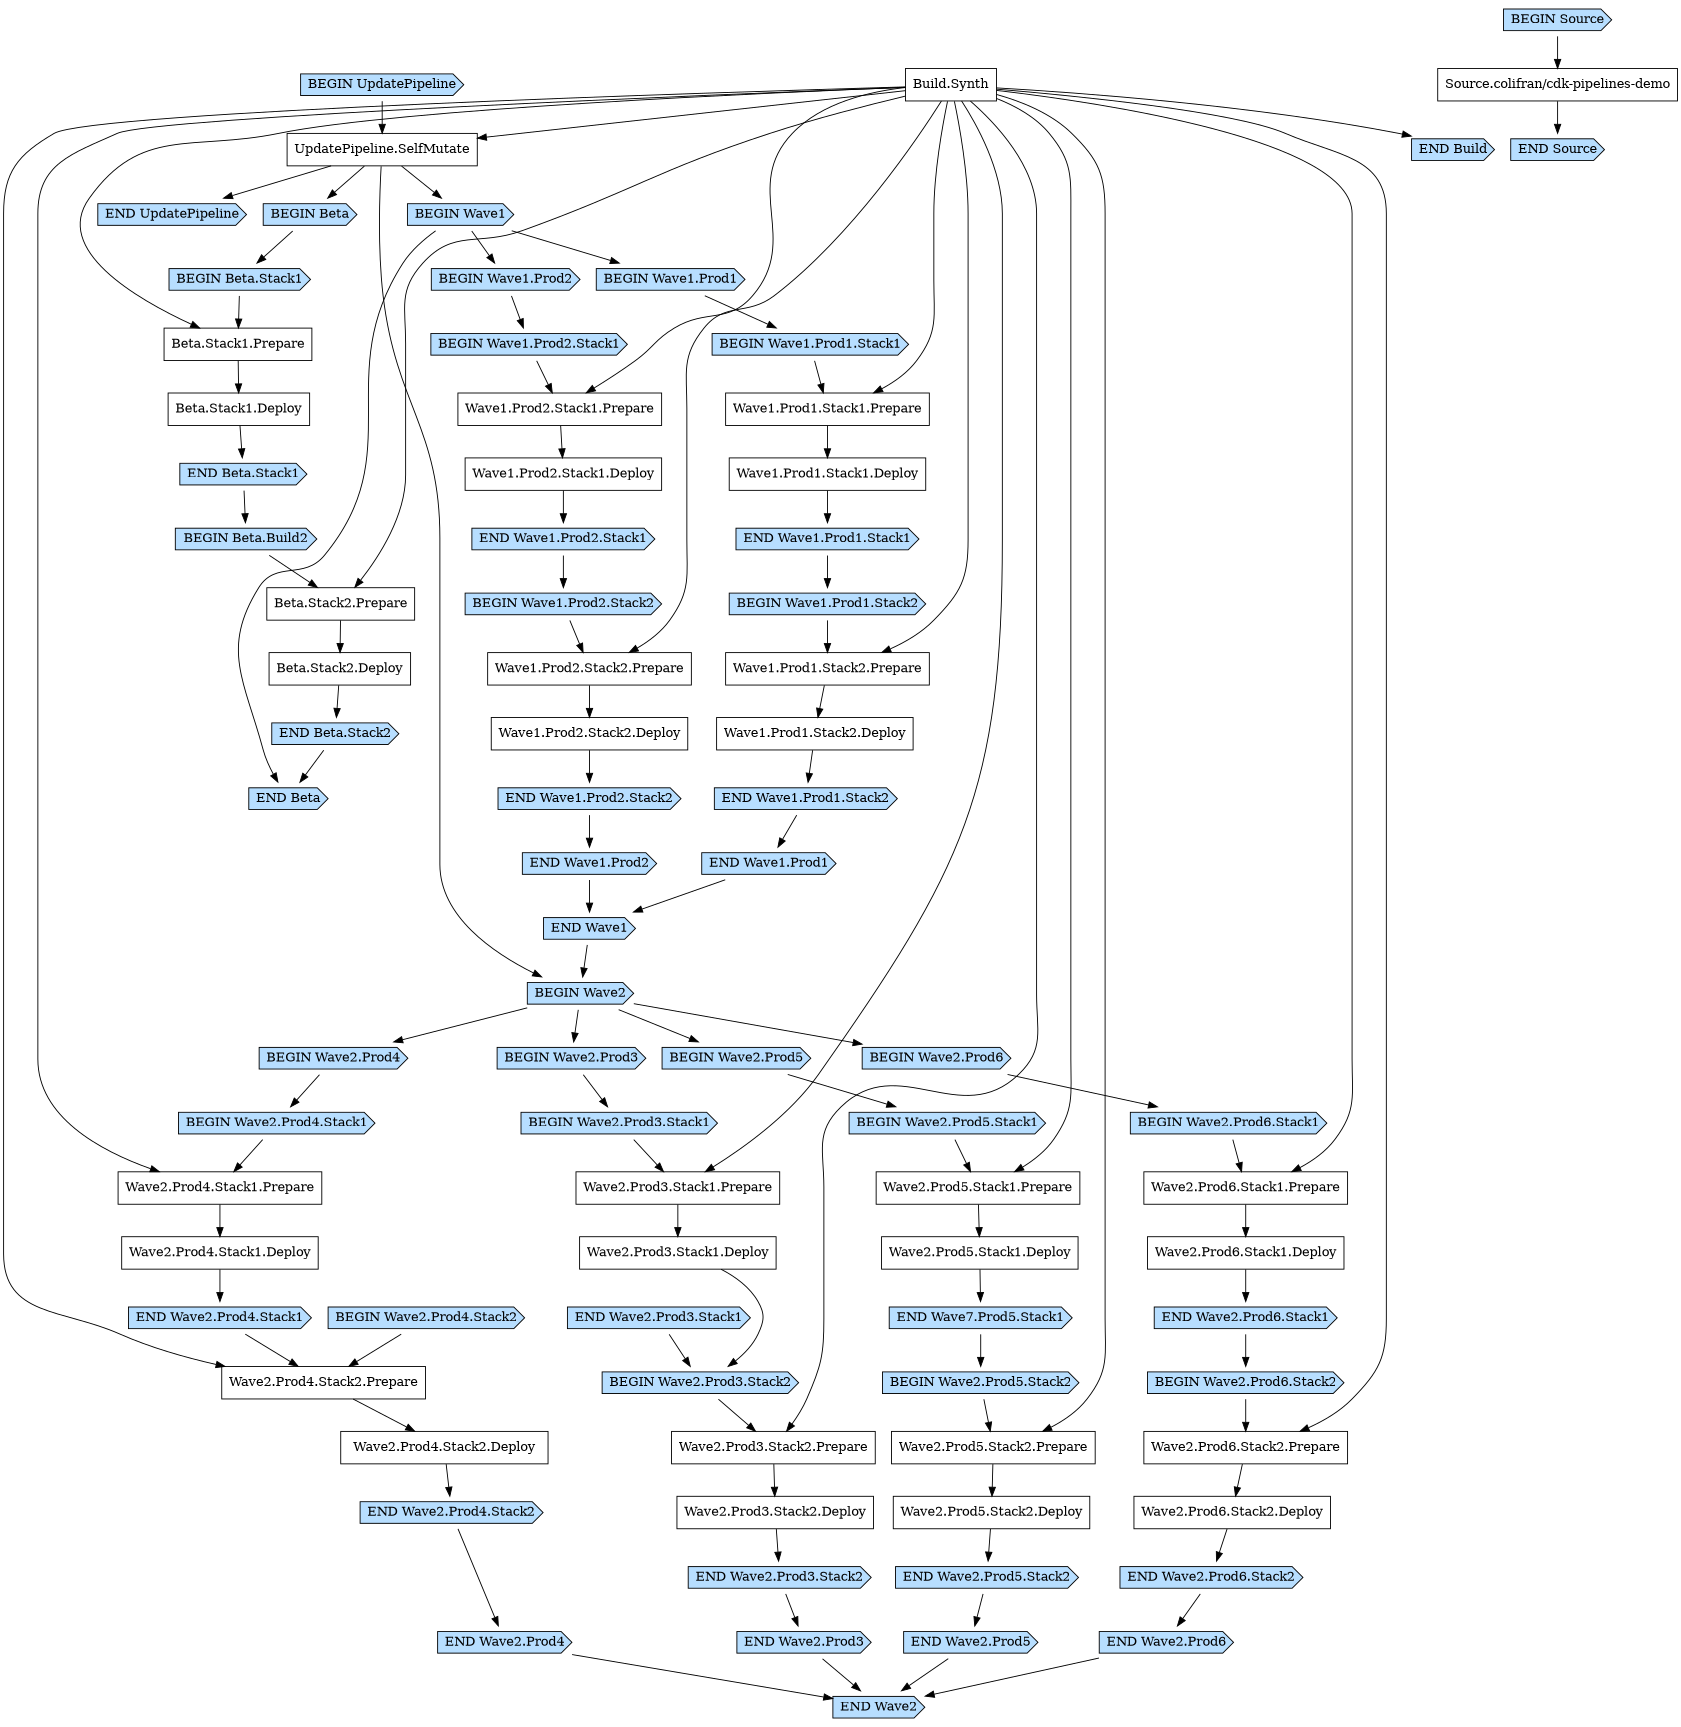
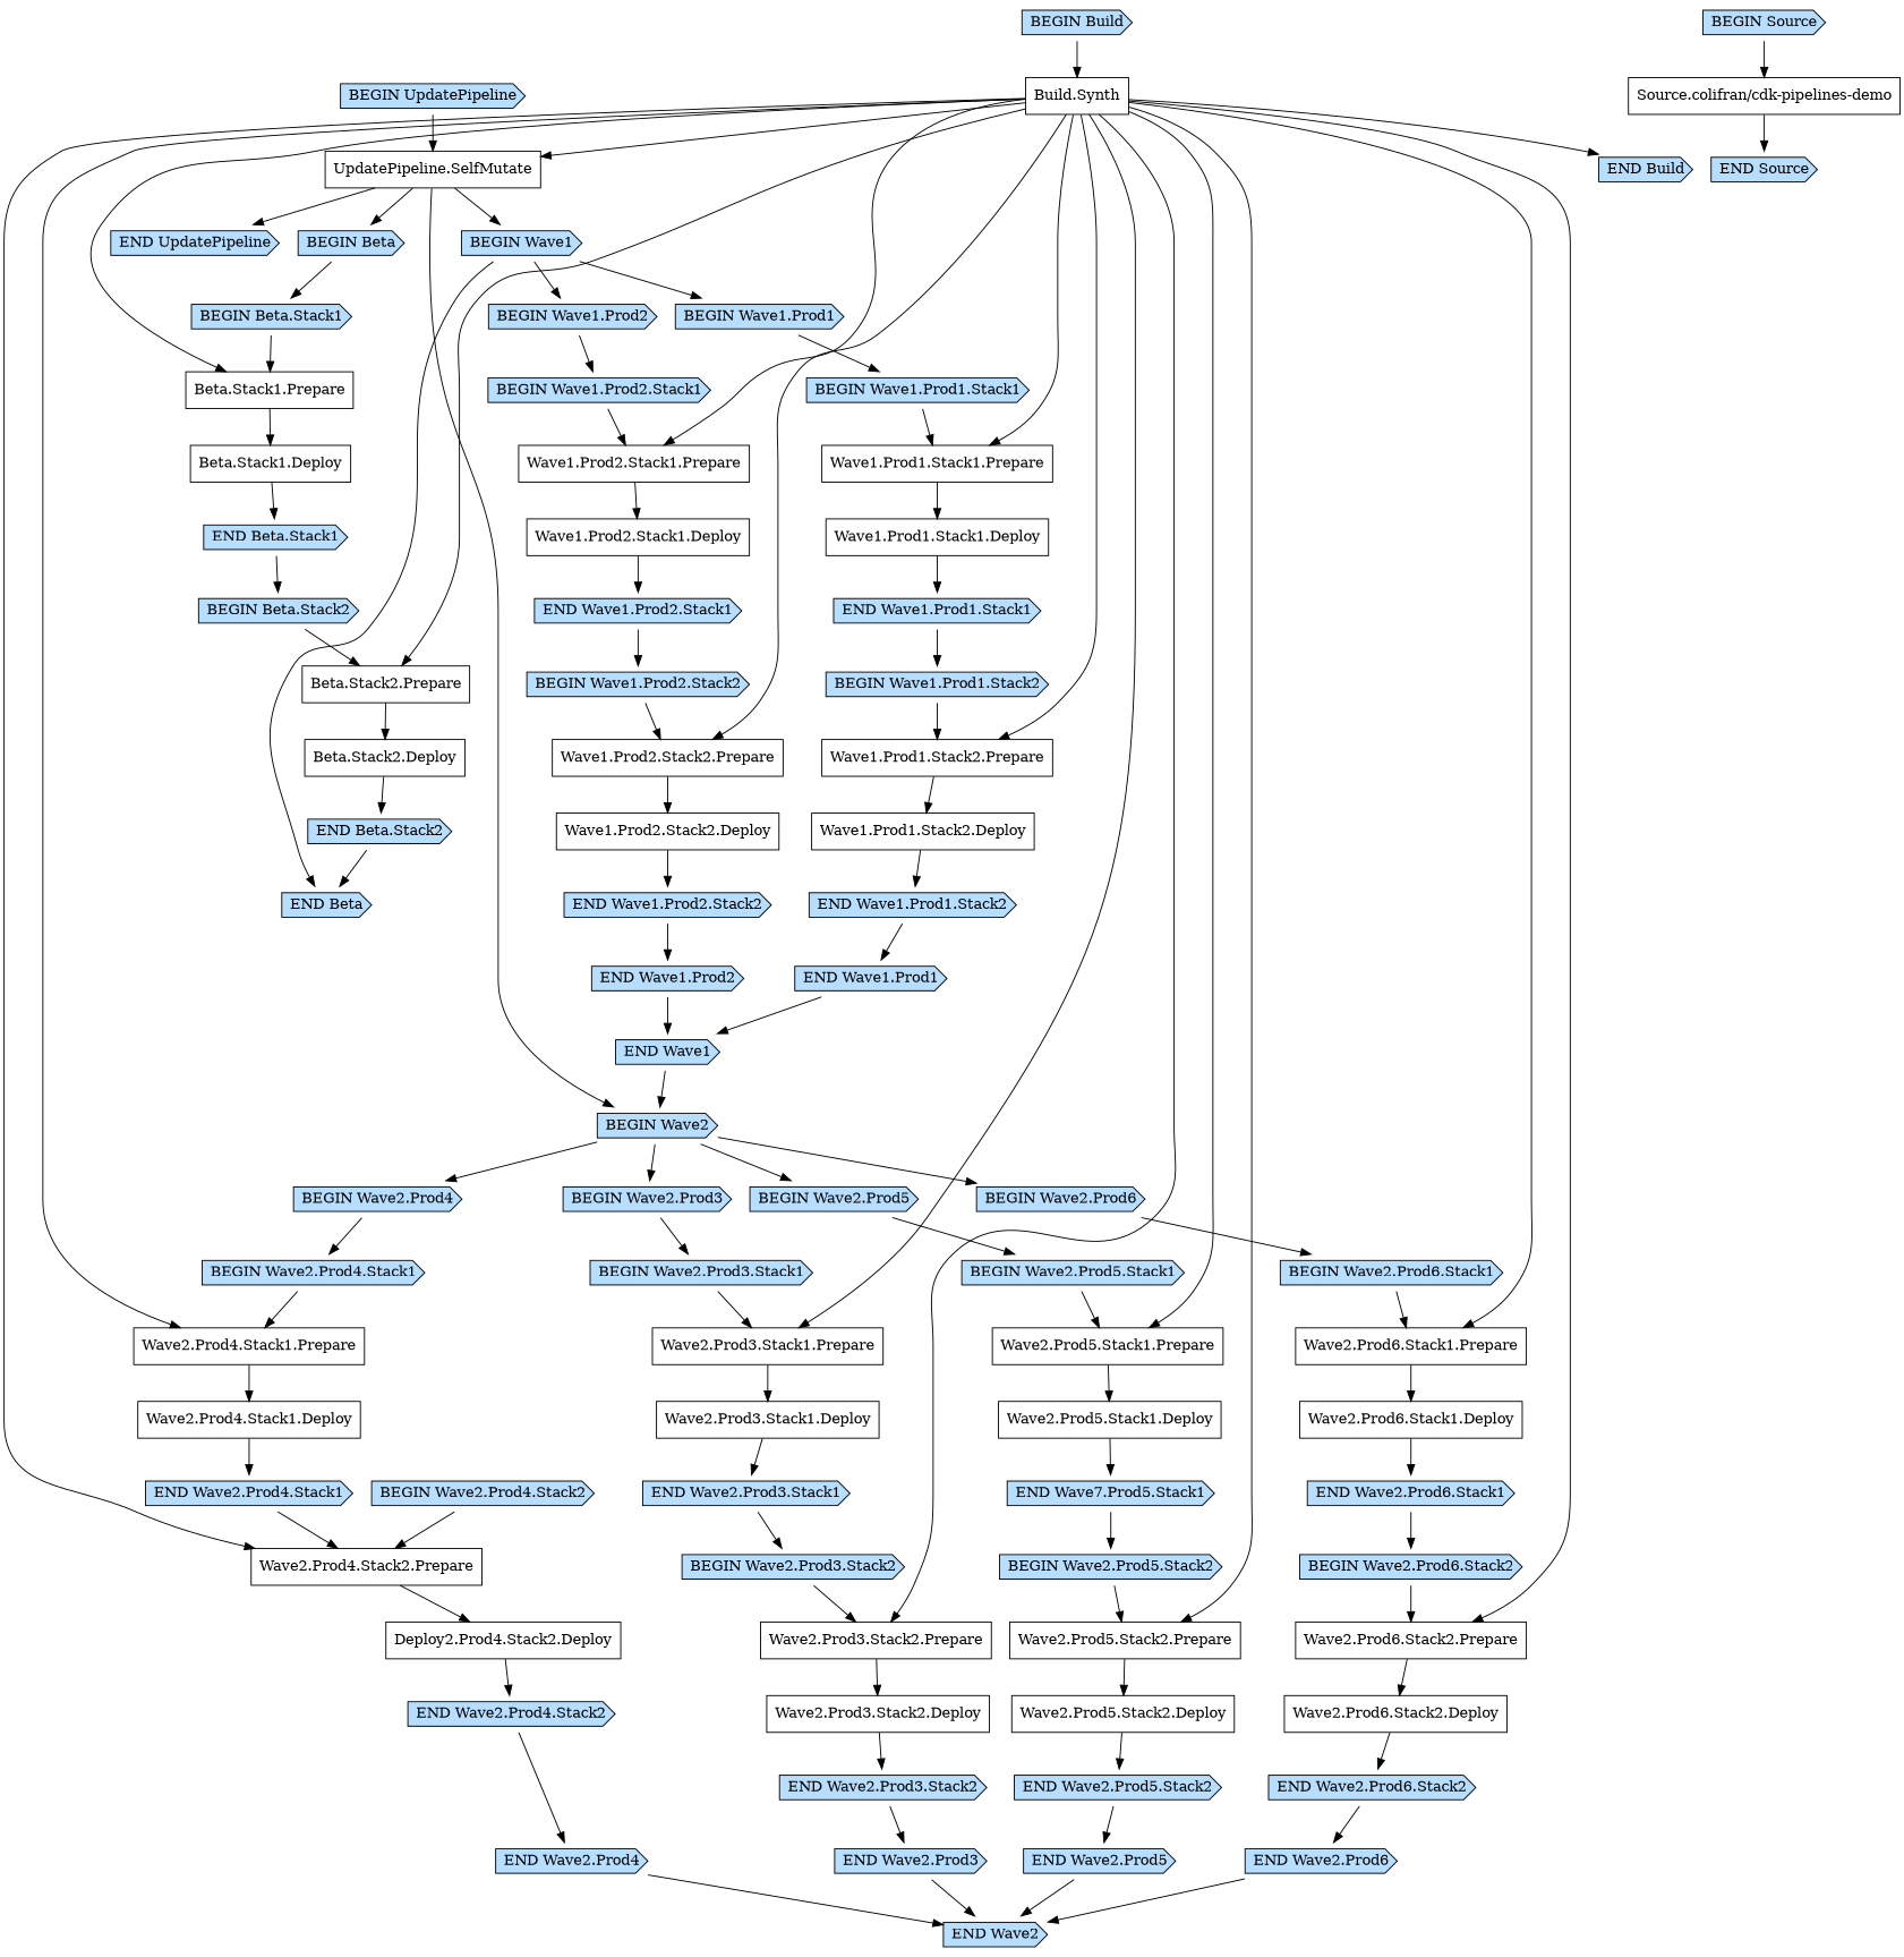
  digraph {
    fontname="DejaVu Serif"
    node [fontname="DejaVu Serif" shape=cds fillcolor="#b7deff" style=filled]
    edge [fontname="DejaVu Serif"]
    "Build.Synth" [shape=box fillcolor="" style=""]
+   "BEGIN Build"
    "END Build"
    "UpdatePipeline.SelfMutate" [shape=box fillcolor="" style=""]
    "Beta.Stack1.Prepare" [shape=box fillcolor="" style=""]
    "Beta.Stack2.Prepare" [shape=box fillcolor="" style=""]
    "Wave1.Prod1.Stack1.Prepare" [shape=box fillcolor="" style=""]
    "Wave1.Prod1.Stack2.Prepare" [shape=box fillcolor="" style=""]
    "Wave1.Prod2.Stack1.Prepare" [shape=box fillcolor="" style=""]
    "Wave1.Prod2.Stack2.Prepare" [shape=box fillcolor="" style=""]
    "Wave2.Prod3.Stack1.Prepare" [shape=box fillcolor="" style=""]
    "Wave2.Prod3.Stack2.Prepare" [shape=box fillcolor="" style=""]
    "Wave2.Prod4.Stack1.Prepare" [shape=box fillcolor="" style=""]
    "Wave2.Prod4.Stack2.Prepare" [shape=box fillcolor="" style=""]
    "Wave2.Prod5.Stack1.Prepare" [shape=box fillcolor="" style=""]
    "Wave2.Prod5.Stack2.Prepare" [shape=box fillcolor="" style=""]
    "Wave2.Prod6.Stack1.Prepare" [shape=box fillcolor="" style=""]
    "Wave2.Prod6.Stack2.Prepare" [shape=box fillcolor="" style=""]
    "END UpdatePipeline"
    "BEGIN Beta"
    "BEGIN Wave1"
    "BEGIN Wave2"
    "Beta.Stack1.Deploy" [shape=box fillcolor="" style=""]
    "Beta.Stack2.Deploy" [shape=box fillcolor="" style=""]
    "Wave1.Prod1.Stack1.Deploy" [shape=box fillcolor="" style=""]
    "Wave1.Prod1.Stack2.Deploy" [shape=box fillcolor="" style=""]
    "Wave1.Prod2.Stack1.Deploy" [shape=box fillcolor="" style=""]
    "Wave1.Prod2.Stack2.Deploy" [shape=box fillcolor="" style=""]
    "Wave2.Prod3.Stack1.Deploy" [shape=box fillcolor="" style=""]
    "Wave2.Prod3.Stack2.Deploy" [shape=box fillcolor="" style=""]
    "Wave2.Prod4.Stack1.Deploy" [shape=box fillcolor="" style=""]
-   "Wave2.Prod4.Stack2.Deploy" [shape=box fillcolor="" style=""]
+   "Wave2.Prod4.Stack2.Deploy" [shape=box label="Deploy2.Prod4.Stack2.Deploy" fillcolor="" style=""]
    "Wave2.Prod5.Stack1.Deploy" [shape=box fillcolor="" style=""]
    "Wave2.Prod5.Stack2.Deploy" [shape=box fillcolor="" style=""]
    "Wave2.Prod6.Stack1.Deploy" [shape=box fillcolor="" style=""]
    "Wave2.Prod6.Stack2.Deploy" [shape=box fillcolor="" style=""]
    "Source.colifran/cdk-pipelines-demo" [shape=box fillcolor="" style=""]
    "END Source"
    "BEGIN UpdatePipeline"
    "BEGIN Beta.Stack1"
    "END Beta"
    "BEGIN Wave1.Prod1"
    "BEGIN Wave1.Prod2"
    "BEGIN Wave2.Prod3"
    "BEGIN Wave2.Prod4"
    "BEGIN Wave2.Prod5"
    "BEGIN Wave2.Prod6"
    "END Beta.Stack1"
-   "BEGIN Beta.Stack2" [label="BEGIN Beta.Build2"]
+   "BEGIN Beta.Stack2"
    "END Beta.Stack2"
    "BEGIN Wave1.Prod1.Stack1"
    "BEGIN Wave1.Prod2.Stack1"
    "END Wave1"
    "END Wave1.Prod1"
    "END Wave1.Prod1.Stack1"
    "BEGIN Wave1.Prod1.Stack2"
    "END Wave1.Prod1.Stack2"
    "END Wave1.Prod2"
    "END Wave1.Prod2.Stack1"
    "BEGIN Wave1.Prod2.Stack2"
    "END Wave1.Prod2.Stack2"
    "BEGIN Wave2.Prod3.Stack1"
    "BEGIN Wave2.Prod4.Stack1"
    "BEGIN Wave2.Prod5.Stack1"
    "BEGIN Wave2.Prod6.Stack1"
    "END Wave2.Prod3"
    "END Wave2"
    "END Wave2.Prod3.Stack1"
    "BEGIN Wave2.Prod3.Stack2"
    "END Wave2.Prod3.Stack2"
    "END Wave2.Prod4"
    "END Wave2.Prod4.Stack1"
    "BEGIN Wave2.Prod4.Stack2"
    "END Wave2.Prod4.Stack2"
    "END Wave2.Prod5"
    n76 [label="END Wave7.Prod5.Stack1"]
    "BEGIN Wave2.Prod5.Stack2"
    "END Wave2.Prod5.Stack2"
    "END Wave2.Prod6"
    "END Wave2.Prod6.Stack1"
    "BEGIN Wave2.Prod6.Stack2"
    "END Wave2.Prod6.Stack2"
    "BEGIN Source"
    "Build.Synth" -> "END Build"
    "Build.Synth" -> "UpdatePipeline.SelfMutate"
    "Build.Synth" -> "Beta.Stack1.Prepare"
    "Build.Synth" -> "Beta.Stack2.Prepare"
    "Build.Synth" -> "Wave1.Prod1.Stack1.Prepare"
    "Build.Synth" -> "Wave1.Prod1.Stack2.Prepare"
    "Build.Synth" -> "Wave1.Prod2.Stack1.Prepare"
    "Build.Synth" -> "Wave1.Prod2.Stack2.Prepare"
    "Build.Synth" -> "Wave2.Prod3.Stack1.Prepare"
    "Build.Synth" -> "Wave2.Prod3.Stack2.Prepare"
    "Build.Synth" -> "Wave2.Prod4.Stack1.Prepare"
    "Build.Synth" -> "Wave2.Prod4.Stack2.Prepare"
    "Build.Synth" -> "Wave2.Prod5.Stack1.Prepare"
    "Build.Synth" -> "Wave2.Prod5.Stack2.Prepare"
    "Build.Synth" -> "Wave2.Prod6.Stack1.Prepare"
    "Build.Synth" -> "Wave2.Prod6.Stack2.Prepare"
+   "BEGIN Build" -> "Build.Synth"
    "UpdatePipeline.SelfMutate" -> "END UpdatePipeline"
    "UpdatePipeline.SelfMutate" -> "BEGIN Beta"
    "UpdatePipeline.SelfMutate" -> "BEGIN Wave1"
    "UpdatePipeline.SelfMutate" -> "BEGIN Wave2"
    "Beta.Stack1.Prepare" -> "Beta.Stack1.Deploy"
    "Beta.Stack2.Prepare" -> "Beta.Stack2.Deploy"
    "Wave1.Prod1.Stack1.Prepare" -> "Wave1.Prod1.Stack1.Deploy"
    "Wave1.Prod1.Stack2.Prepare" -> "Wave1.Prod1.Stack2.Deploy"
    "Wave1.Prod2.Stack1.Prepare" -> "Wave1.Prod2.Stack1.Deploy"
    "Wave1.Prod2.Stack2.Prepare" -> "Wave1.Prod2.Stack2.Deploy"
    "Wave2.Prod3.Stack1.Prepare" -> "Wave2.Prod3.Stack1.Deploy"
    "Wave2.Prod3.Stack2.Prepare" -> "Wave2.Prod3.Stack2.Deploy"
    "Wave2.Prod4.Stack1.Prepare" -> "Wave2.Prod4.Stack1.Deploy"
    "Wave2.Prod4.Stack2.Prepare" -> "Wave2.Prod4.Stack2.Deploy"
    "Wave2.Prod5.Stack1.Prepare" -> "Wave2.Prod5.Stack1.Deploy"
    "Wave2.Prod5.Stack2.Prepare" -> "Wave2.Prod5.Stack2.Deploy"
    "Wave2.Prod6.Stack1.Prepare" -> "Wave2.Prod6.Stack1.Deploy"
    "Wave2.Prod6.Stack2.Prepare" -> "Wave2.Prod6.Stack2.Deploy"
    "BEGIN Beta" -> "BEGIN Beta.Stack1"
    "BEGIN Wave1" -> "END Beta"
    "BEGIN Wave1" -> "BEGIN Wave1.Prod1"
    "BEGIN Wave1" -> "BEGIN Wave1.Prod2"
    "BEGIN Wave2" -> "BEGIN Wave2.Prod3"
    "BEGIN Wave2" -> "BEGIN Wave2.Prod4"
    "BEGIN Wave2" -> "BEGIN Wave2.Prod5"
    "BEGIN Wave2" -> "BEGIN Wave2.Prod6"
    "Beta.Stack1.Deploy" -> "END Beta.Stack1"
    "Beta.Stack2.Deploy" -> "END Beta.Stack2"
    "Wave1.Prod1.Stack1.Deploy" -> "END Wave1.Prod1.Stack1"
    "Wave1.Prod1.Stack2.Deploy" -> "END Wave1.Prod1.Stack2"
    "Wave1.Prod2.Stack1.Deploy" -> "END Wave1.Prod2.Stack1"
    "Wave1.Prod2.Stack2.Deploy" -> "END Wave1.Prod2.Stack2"
-   "Wave2.Prod3.Stack1.Deploy" -> "BEGIN Wave2.Prod3.Stack2"
+   "Wave2.Prod3.Stack1.Deploy" -> "END Wave2.Prod3.Stack1"
    "Wave2.Prod3.Stack2.Deploy" -> "END Wave2.Prod3.Stack2"
    "Wave2.Prod4.Stack1.Deploy" -> "END Wave2.Prod4.Stack1"
    "Wave2.Prod4.Stack2.Deploy" -> "END Wave2.Prod4.Stack2"
    "Wave2.Prod5.Stack1.Deploy" -> n76
    "Wave2.Prod5.Stack2.Deploy" -> "END Wave2.Prod5.Stack2"
    "Wave2.Prod6.Stack1.Deploy" -> "END Wave2.Prod6.Stack1"
    "Wave2.Prod6.Stack2.Deploy" -> "END Wave2.Prod6.Stack2"
    "Source.colifran/cdk-pipelines-demo" -> "END Source"
    "BEGIN UpdatePipeline" -> "UpdatePipeline.SelfMutate"
    "BEGIN Beta.Stack1" -> "Beta.Stack1.Prepare"
    "BEGIN Wave1.Prod1" -> "BEGIN Wave1.Prod1.Stack1"
    "BEGIN Wave1.Prod2" -> "BEGIN Wave1.Prod2.Stack1"
    "BEGIN Wave2.Prod3" -> "BEGIN Wave2.Prod3.Stack1"
    "BEGIN Wave2.Prod4" -> "BEGIN Wave2.Prod4.Stack1"
    "BEGIN Wave2.Prod5" -> "BEGIN Wave2.Prod5.Stack1"
    "BEGIN Wave2.Prod6" -> "BEGIN Wave2.Prod6.Stack1"
    "END Beta.Stack1" -> "BEGIN Beta.Stack2"
    "BEGIN Beta.Stack2" -> "Beta.Stack2.Prepare"
    "END Beta.Stack2" -> "END Beta"
    "BEGIN Wave1.Prod1.Stack1" -> "Wave1.Prod1.Stack1.Prepare"
    "BEGIN Wave1.Prod2.Stack1" -> "Wave1.Prod2.Stack1.Prepare"
    "END Wave1" -> "BEGIN Wave2"
    "END Wave1.Prod1" -> "END Wave1"
    "END Wave1.Prod1.Stack1" -> "BEGIN Wave1.Prod1.Stack2"
    "BEGIN Wave1.Prod1.Stack2" -> "Wave1.Prod1.Stack2.Prepare"
    "END Wave1.Prod1.Stack2" -> "END Wave1.Prod1"
    "END Wave1.Prod2" -> "END Wave1"
    "END Wave1.Prod2.Stack1" -> "BEGIN Wave1.Prod2.Stack2"
    "BEGIN Wave1.Prod2.Stack2" -> "Wave1.Prod2.Stack2.Prepare"
    "END Wave1.Prod2.Stack2" -> "END Wave1.Prod2"
    "BEGIN Wave2.Prod3.Stack1" -> "Wave2.Prod3.Stack1.Prepare"
    "BEGIN Wave2.Prod4.Stack1" -> "Wave2.Prod4.Stack1.Prepare"
    "BEGIN Wave2.Prod5.Stack1" -> "Wave2.Prod5.Stack1.Prepare"
    "BEGIN Wave2.Prod6.Stack1" -> "Wave2.Prod6.Stack1.Prepare"
    "END Wave2.Prod3" -> "END Wave2"
    "END Wave2.Prod3.Stack1" -> "BEGIN Wave2.Prod3.Stack2"
    "BEGIN Wave2.Prod3.Stack2" -> "Wave2.Prod3.Stack2.Prepare"
    "END Wave2.Prod3.Stack2" -> "END Wave2.Prod3"
    "END Wave2.Prod4" -> "END Wave2"
    "END Wave2.Prod4.Stack1" -> "Wave2.Prod4.Stack2.Prepare"
    "BEGIN Wave2.Prod4.Stack2" -> "Wave2.Prod4.Stack2.Prepare"
    "END Wave2.Prod4.Stack2" -> "END Wave2.Prod4"
    "END Wave2.Prod5" -> "END Wave2"
    n76 -> "BEGIN Wave2.Prod5.Stack2"
    "BEGIN Wave2.Prod5.Stack2" -> "Wave2.Prod5.Stack2.Prepare"
    "END Wave2.Prod5.Stack2" -> "END Wave2.Prod5"
    "END Wave2.Prod6" -> "END Wave2"
    "END Wave2.Prod6.Stack1" -> "BEGIN Wave2.Prod6.Stack2"
    "BEGIN Wave2.Prod6.Stack2" -> "Wave2.Prod6.Stack2.Prepare"
    "END Wave2.Prod6.Stack2" -> "END Wave2.Prod6"
    "BEGIN Source" -> "Source.colifran/cdk-pipelines-demo"
  }
